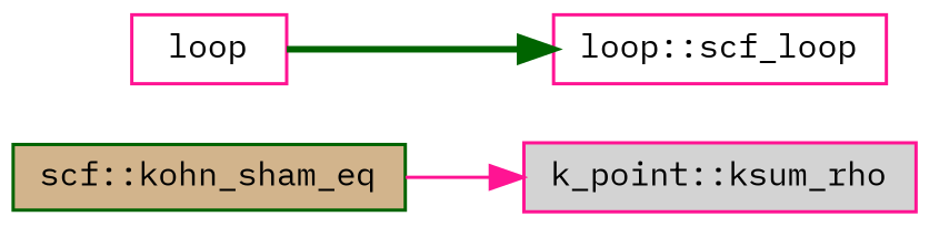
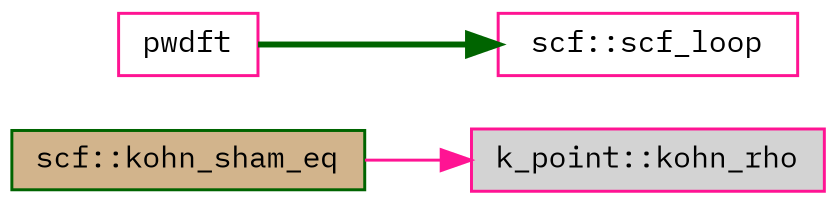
  digraph {
    fontname="IBM Plex Mono"
    rankdir=RL
    node [color=deeppink fillcolor=white fontname="IBM Plex Mono" fontsize=10 shape=record style=filled]
    edge [dir=back fontname="IBM Plex Mono" fontsize=10 labelfontname=Helvetica labelfontsize=10]
-   n1 [fillcolor=lightgrey fontcolor=black height=0.2 label="k_point::ksum_rho" width=0.4]
+   n1 [fillcolor=lightgrey fontcolor=black height=0.2 label="k_point::kohn_rho" width=0.4]
    n2 [color=darkgreen fillcolor=tan height=0.2 label="scf::kohn_sham_eq" width=0.4]
-   n3 [height=0.2 label=loop width=0.4]
-   n4 [height=0.2 label="loop::scf_loop" width=0.4]
+   n3 [height=0.2 label=pwdft width=0.4]
+   n4 [height=0.2 label="scf::scf_loop" width=0.4]
    n1 -> n2 [color=deeppink style=solid]
    n4 -> n3 [color=darkgreen style=bold]
  }
